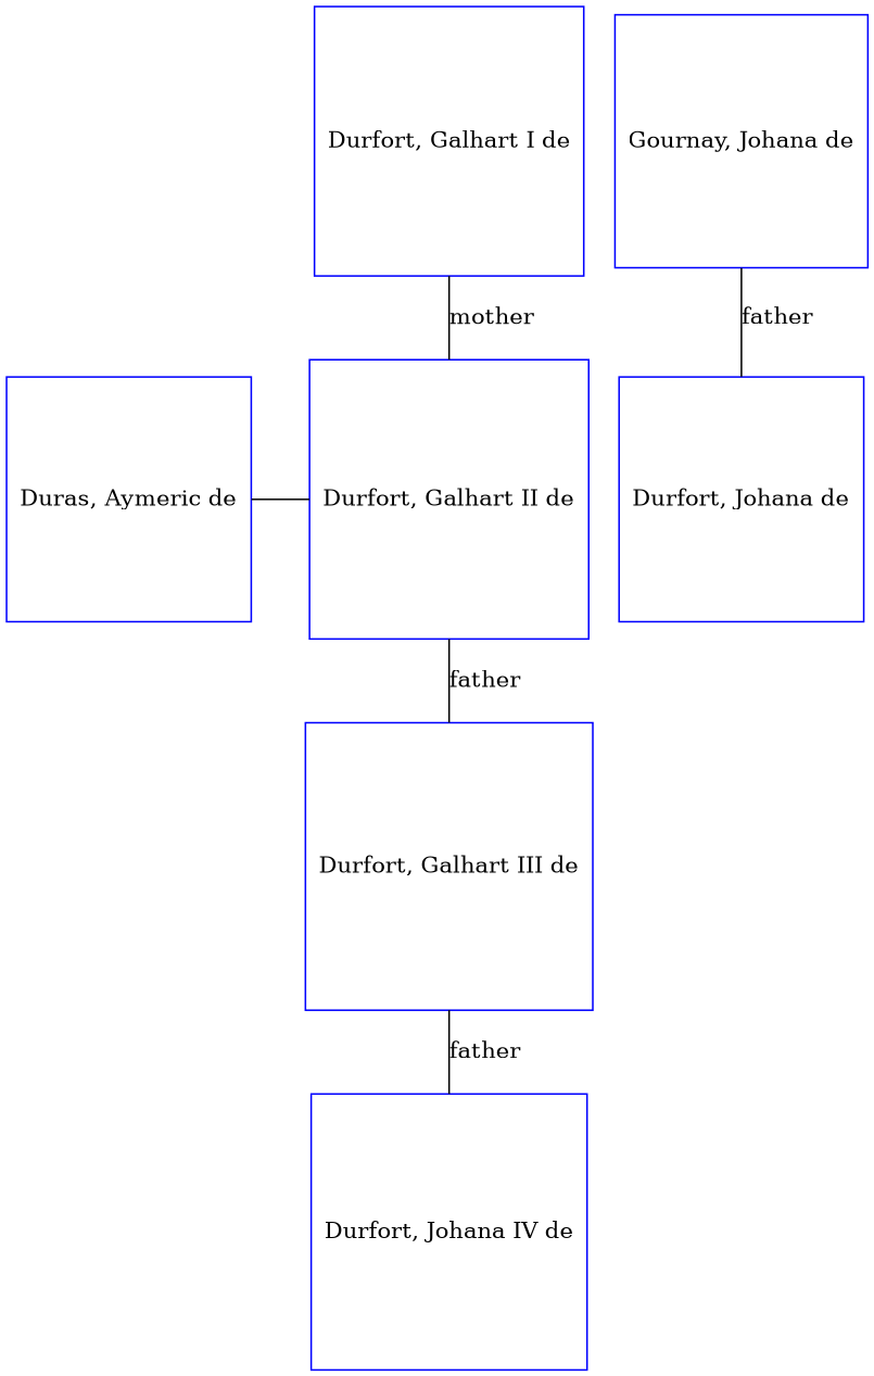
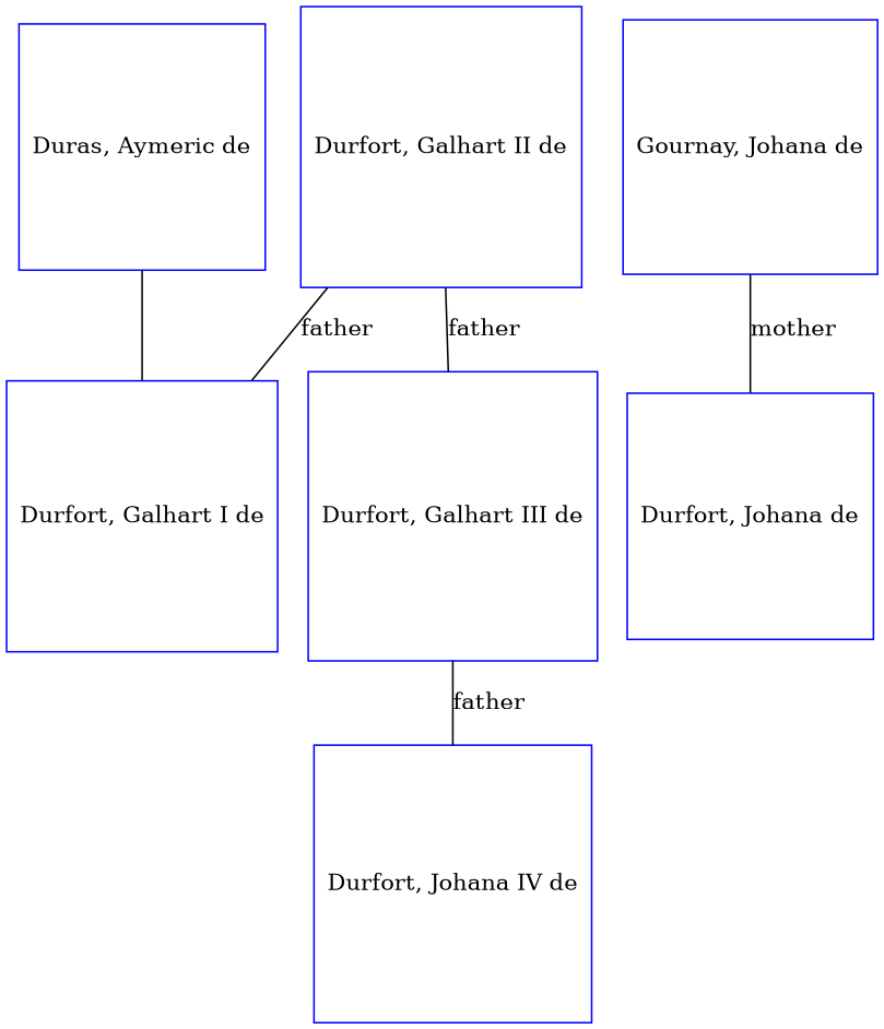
  digraph {
    node [color=blue regular=1 shape=box]
    edge [dir=none arrowsize=0.0]
    n1 [label="Duras, Aymeric de"]
    n2 [label="Durfort, Galhart II de"]
    n3 [label="Durfort, Galhart III de"]
    n4 [label="Durfort, Johana IV de"]
    n5 [label="Durfort, Galhart I de"]
    n6 [label="Durfort, Johana de"]
    n7 [label="Gournay, Johana de"]
    subgraph sub_1 {
      rank=same
      n1
      n2
    }
-   n1 -> n2 [arrowsize=""]
+   n1 -> n5 [arrowsize=""]
    n2 -> n3 [label=father]
    n3 -> n4 [label=father]
-   n5 -> n2 [label=mother]
-   n7 -> n6 [label=father]
+   n5 -> n2 [label=father]
+   n7 -> n6 [label=mother]
  }
